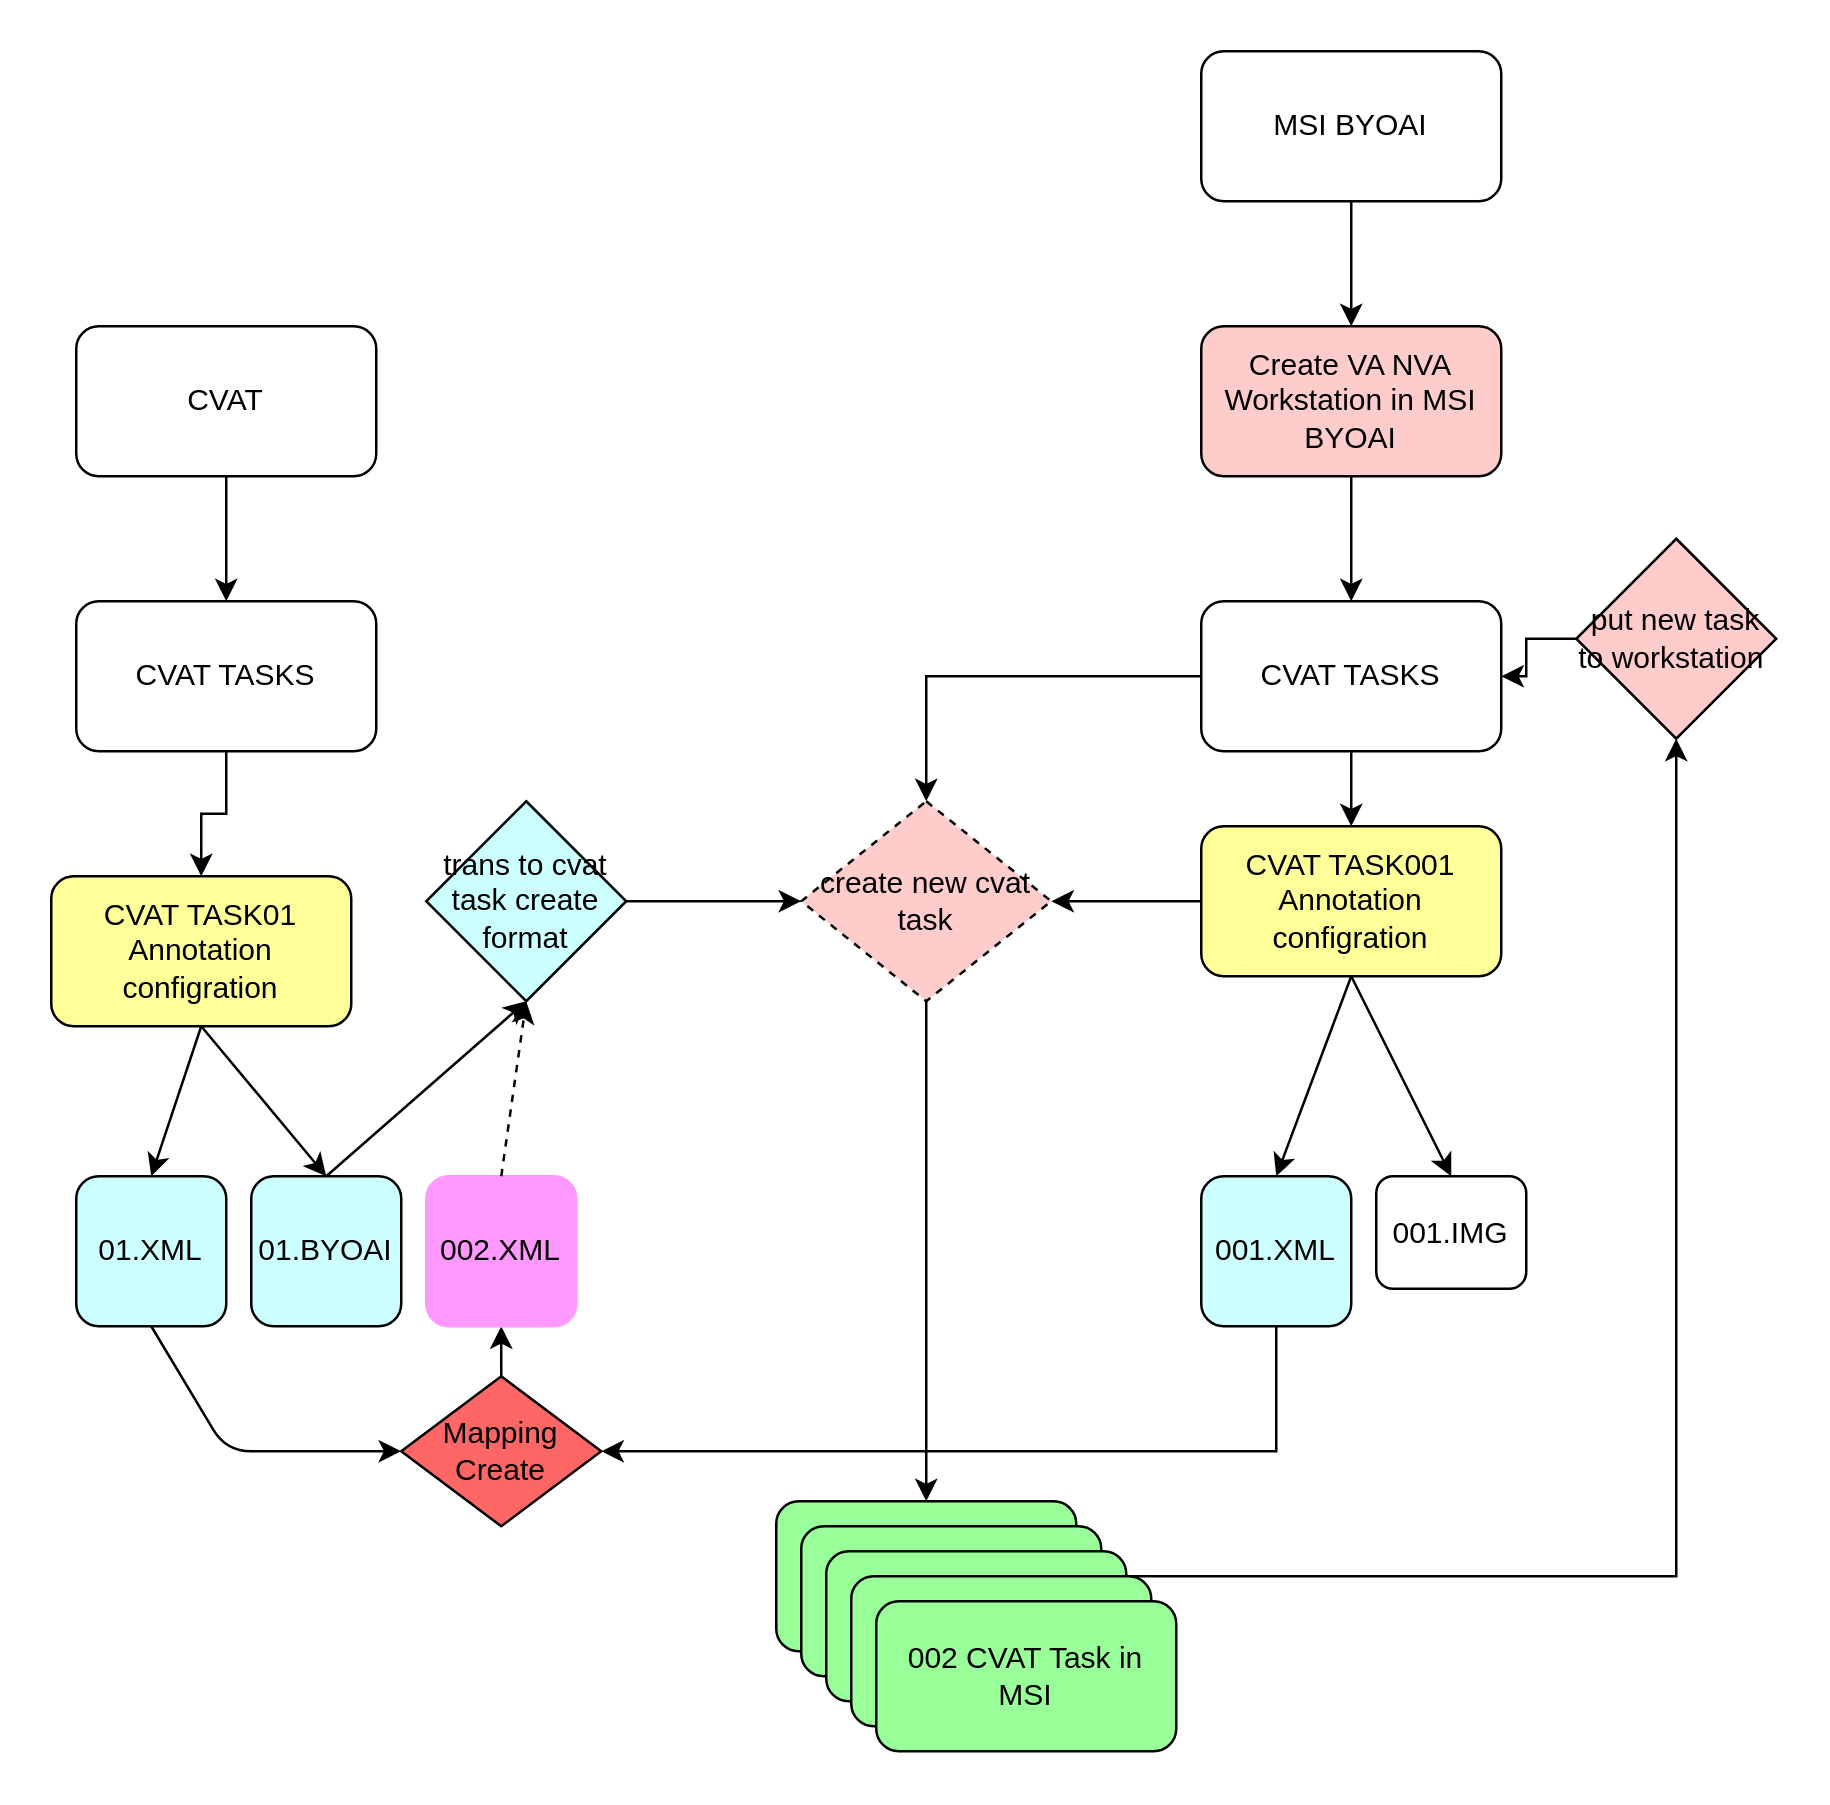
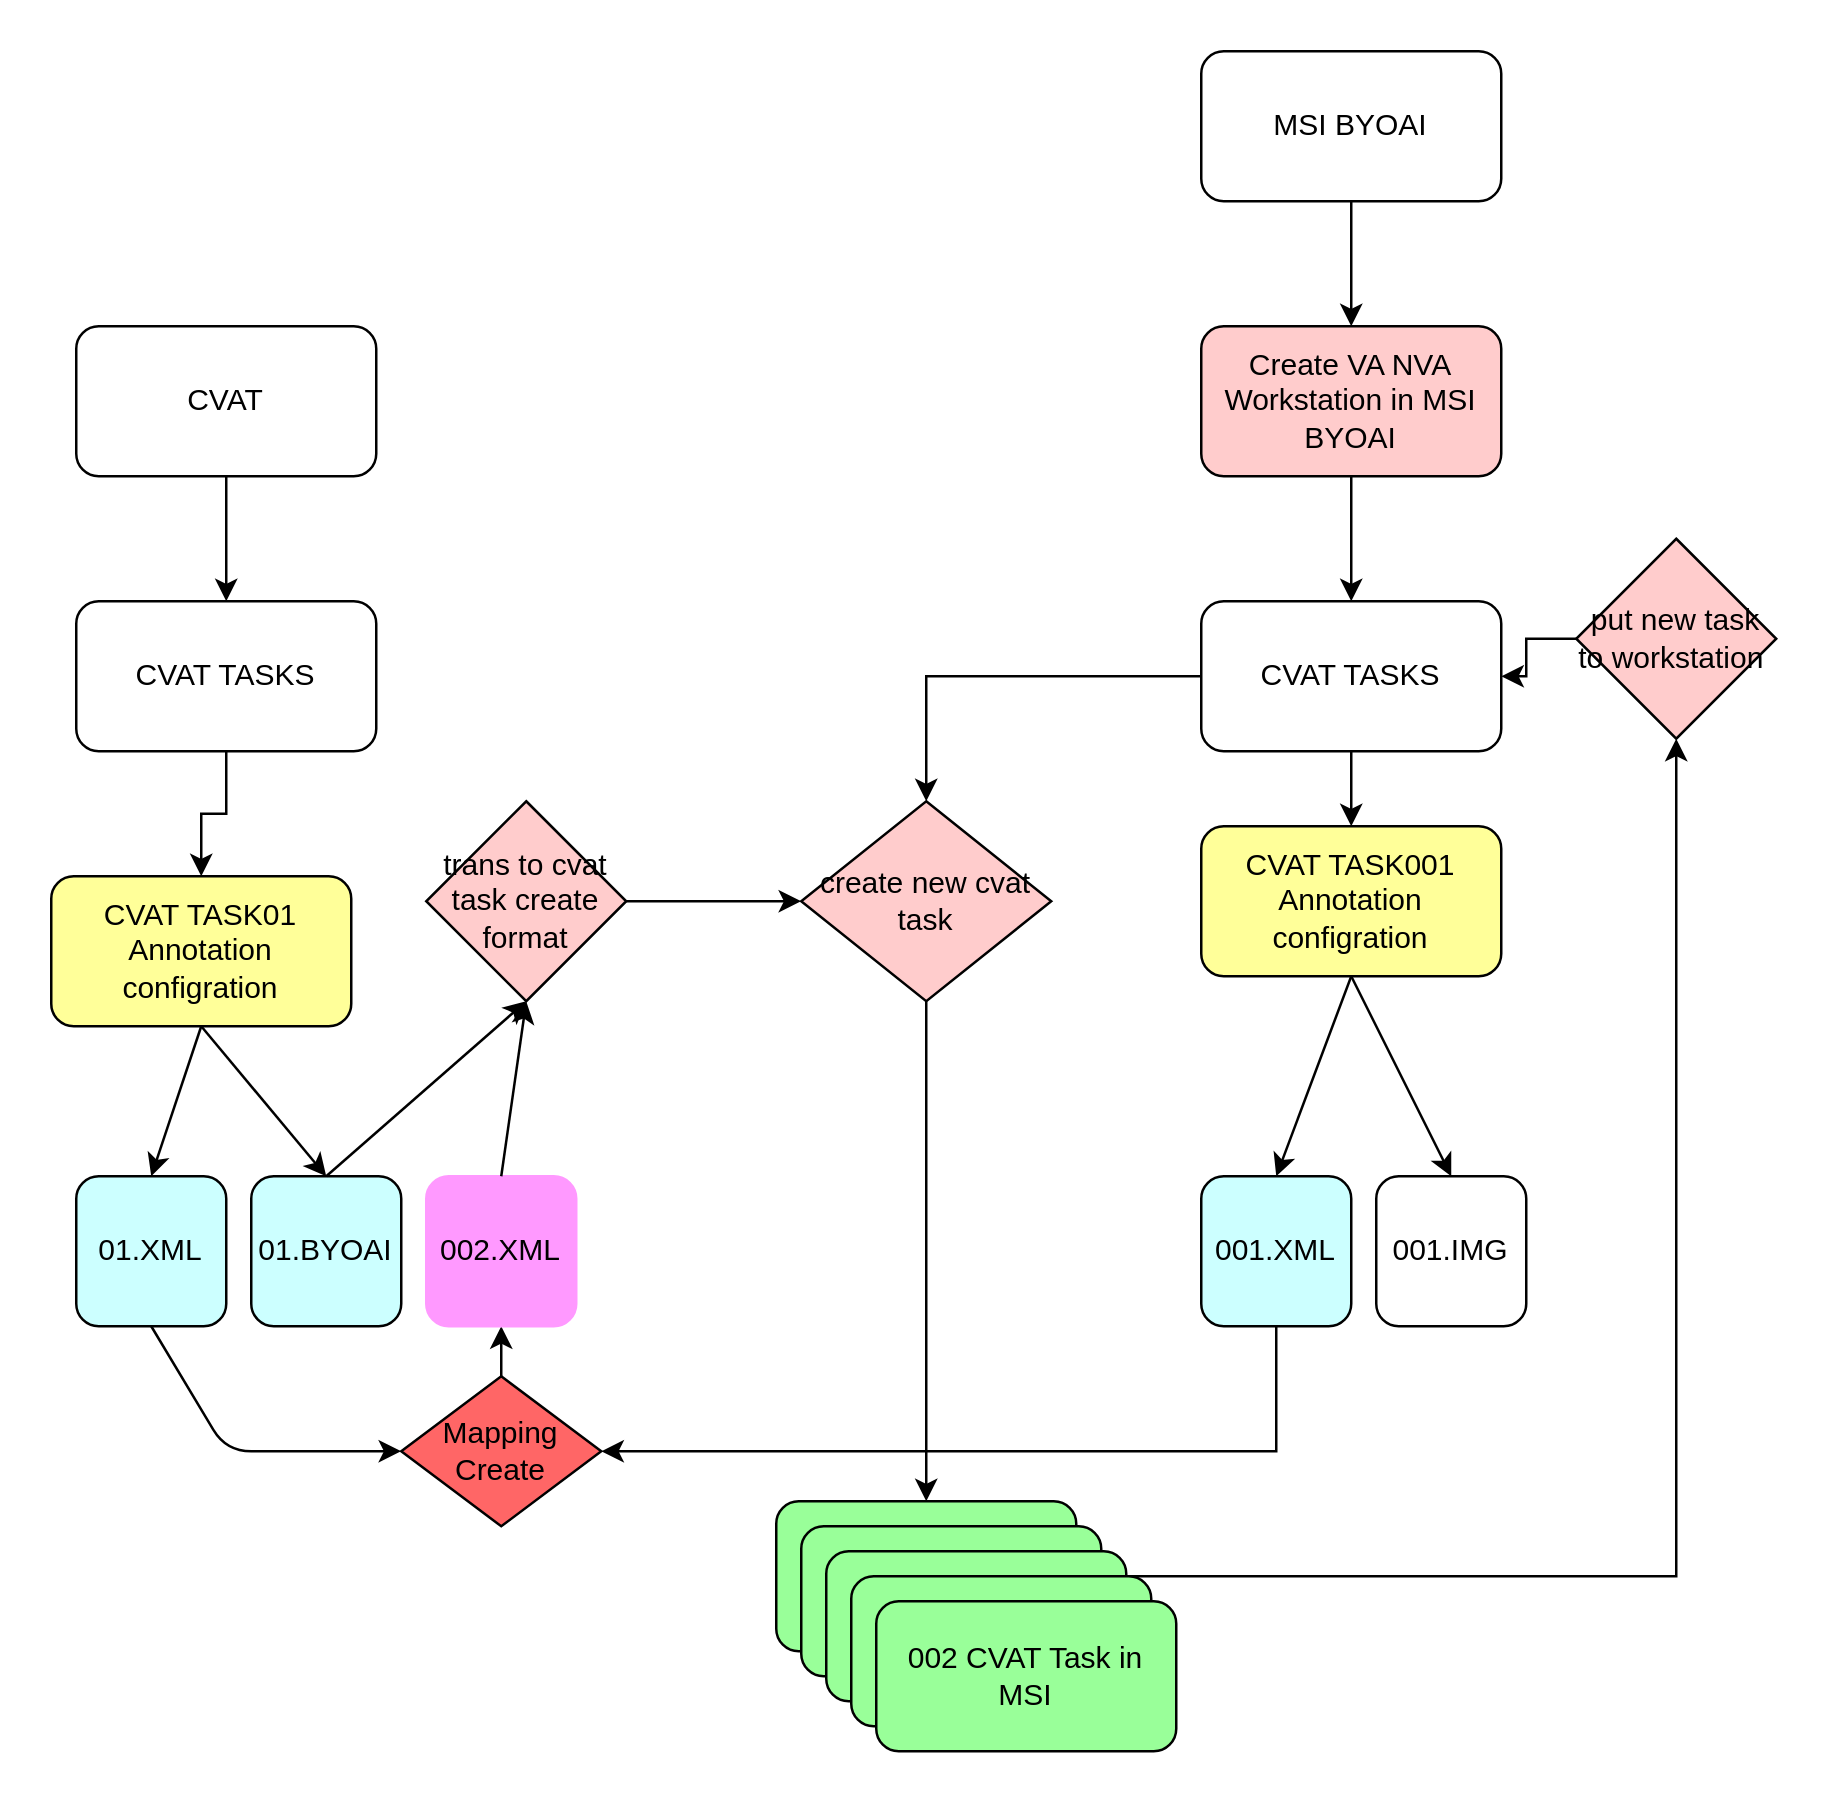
  <mxCell id="0" />
  <mxCell id="1" parent="0" />
  <mxCell id="2" value="Create VA NVA Workstation in MSI BYOAI" style="rounded=1;whiteSpace=wrap;html=1;fillColor=#FFCCCC;" vertex="1" parent="1"><mxGeometry x="480" y="130" width="120" height="60" as="geometry" /></mxCell>
  <mxCell id="3" style="edgeStyle=orthogonalEdgeStyle;rounded=0;orthogonalLoop=1;jettySize=auto;html=1;entryX=0.5;entryY=0;entryDx=0;entryDy=0;" edge="1" parent="1" source="5" target="8"><mxGeometry relative="1" as="geometry" /></mxCell>
  <mxCell id="4" style="edgeStyle=orthogonalEdgeStyle;rounded=0;orthogonalLoop=1;jettySize=auto;html=1;entryX=0.5;entryY=0;entryDx=0;entryDy=0;" edge="1" parent="1" source="5" target="20"><mxGeometry relative="1" as="geometry"><mxPoint x="310" y="470" as="targetPoint" /></mxGeometry></mxCell>
  <mxCell id="5" value="CVAT TASKS" style="rounded=1;whiteSpace=wrap;html=1;" vertex="1" parent="1"><mxGeometry x="480" y="240" width="120" height="60" as="geometry" /></mxCell>
  <mxCell id="6" value="" style="endArrow=classic;html=1;exitX=0.5;exitY=1;exitDx=0;exitDy=0;entryX=0.5;entryY=0;entryDx=0;entryDy=0;" edge="1" parent="1" source="2" target="5"><mxGeometry width="50" height="50" relative="1" as="geometry"><mxPoint x="310" y="110" as="sourcePoint" /><mxPoint x="360" y="60" as="targetPoint" /></mxGeometry></mxCell>
- <mxCell id="7" style="edgeStyle=orthogonalEdgeStyle;rounded=0;orthogonalLoop=1;jettySize=auto;html=1;entryX=1;entryY=0.5;entryDx=0;entryDy=0;" edge="1" parent="1" source="8" target="20"><mxGeometry relative="1" as="geometry" /></mxCell>
  <mxCell id="8" value="CVAT TASK001&lt;br&gt;Annotation configration" style="rounded=1;whiteSpace=wrap;html=1;fillColor=#FFFF99;" vertex="1" parent="1"><mxGeometry x="480" y="330" width="120" height="60" as="geometry" /></mxCell>
  <mxCell id="9" style="edgeStyle=orthogonalEdgeStyle;rounded=0;orthogonalLoop=1;jettySize=auto;html=1;entryX=0.5;entryY=0;entryDx=0;entryDy=0;" edge="1" parent="1" source="10" target="12"><mxGeometry relative="1" as="geometry" /></mxCell>
  <mxCell id="10" value="CVAT" style="rounded=1;whiteSpace=wrap;html=1;" vertex="1" parent="1"><mxGeometry x="30" y="130" width="120" height="60" as="geometry" /></mxCell>
  <mxCell id="11" style="edgeStyle=orthogonalEdgeStyle;rounded=0;orthogonalLoop=1;jettySize=auto;html=1;entryX=0.5;entryY=0;entryDx=0;entryDy=0;" edge="1" parent="1" source="12" target="13"><mxGeometry relative="1" as="geometry" /></mxCell>
  <mxCell id="12" value="CVAT TASKS" style="rounded=1;whiteSpace=wrap;html=1;" vertex="1" parent="1"><mxGeometry x="30" y="240" width="120" height="60" as="geometry" /></mxCell>
  <mxCell id="13" value="CVAT TASK01&lt;br&gt;Annotation configration" style="rounded=1;whiteSpace=wrap;html=1;fillColor=#FFFF99;" vertex="1" parent="1"><mxGeometry x="20" y="350" width="120" height="60" as="geometry" /></mxCell>
  <mxCell id="14" value="" style="endArrow=classic;html=1;exitX=0.5;exitY=1;exitDx=0;exitDy=0;entryX=0.5;entryY=0;entryDx=0;entryDy=0;" edge="1" parent="1" source="8" target="16"><mxGeometry width="50" height="50" relative="1" as="geometry"><mxPoint x="310" y="250" as="sourcePoint" /><mxPoint x="540" y="460" as="targetPoint" /></mxGeometry></mxCell>
  <mxCell id="15" style="edgeStyle=orthogonalEdgeStyle;rounded=0;orthogonalLoop=1;jettySize=auto;html=1;entryX=1;entryY=0.5;entryDx=0;entryDy=0;" edge="1" parent="1" source="16" target="21"><mxGeometry relative="1" as="geometry"><Array as="points"><mxPoint x="510" y="580" /></Array></mxGeometry></mxCell>
  <mxCell id="16" value="001.XML" style="rounded=1;whiteSpace=wrap;html=1;fillColor=#CCFFFF;" vertex="1" parent="1"><mxGeometry x="480" y="470" width="60" height="60" as="geometry" /></mxCell>
  <mxCell id="17" value="01.XML" style="rounded=1;whiteSpace=wrap;html=1;fillColor=#CCFFFF;" vertex="1" parent="1"><mxGeometry x="30" y="470" width="60" height="60" as="geometry" /></mxCell>
  <mxCell id="18" value="" style="endArrow=classic;html=1;exitX=0.5;exitY=0;exitDx=0;exitDy=0;entryX=0.5;entryY=1;entryDx=0;entryDy=0;" edge="1" parent="1" source="21" target="19"><mxGeometry width="50" height="50" relative="1" as="geometry"><mxPoint x="310" y="430" as="sourcePoint" /><mxPoint x="210" y="500" as="targetPoint" /><Array as="points" /></mxGeometry></mxCell>
  <mxCell id="19" value="002.XML" style="rounded=1;whiteSpace=wrap;html=1;fillColor=#FF99FF;strokeColor=#FF99FF;" vertex="1" parent="1"><mxGeometry x="170" y="470" width="60" height="60" as="geometry" /></mxCell>
- <mxCell id="20" value="create new cvat task" style="rhombus;whiteSpace=wrap;html=1;fillColor=#FFCCCC;dashed=1;" vertex="1" parent="1"><mxGeometry x="320" y="320" width="100" height="80" as="geometry" /></mxCell>
+ <mxCell id="20" value="create new cvat task" style="rhombus;whiteSpace=wrap;html=1;fillColor=#FFCCCC;" vertex="1" parent="1"><mxGeometry x="320" y="320" width="100" height="80" as="geometry" /></mxCell>
  <mxCell id="21" value="Mapping&lt;br&gt;Create" style="rhombus;whiteSpace=wrap;html=1;fillColor=#FF6666;" vertex="1" parent="1"><mxGeometry x="160" y="550" width="80" height="60" as="geometry" /></mxCell>
  <mxCell id="22" value="" style="endArrow=classic;html=1;exitX=0.5;exitY=1;exitDx=0;exitDy=0;entryX=0;entryY=0.5;entryDx=0;entryDy=0;" edge="1" parent="1" source="17" target="21"><mxGeometry width="50" height="50" relative="1" as="geometry"><mxPoint x="310" y="470" as="sourcePoint" /><mxPoint x="360" y="420" as="targetPoint" /><Array as="points"><mxPoint x="90" y="580" /></Array></mxGeometry></mxCell>
  <mxCell id="23" value="01.BYOAI" style="rounded=1;whiteSpace=wrap;html=1;fillColor=#CCFFFF;" vertex="1" parent="1"><mxGeometry x="100" y="470" width="60" height="60" as="geometry" /></mxCell>
  <mxCell id="24" value="" style="endArrow=classic;html=1;exitX=0.5;exitY=1;exitDx=0;exitDy=0;entryX=0.5;entryY=0;entryDx=0;entryDy=0;" edge="1" parent="1" source="13" target="17"><mxGeometry width="50" height="50" relative="1" as="geometry"><mxPoint x="310" y="400" as="sourcePoint" /><mxPoint x="360" y="350" as="targetPoint" /></mxGeometry></mxCell>
  <mxCell id="25" value="" style="endArrow=classic;html=1;exitX=0.5;exitY=1;exitDx=0;exitDy=0;entryX=0.5;entryY=0;entryDx=0;entryDy=0;" edge="1" parent="1" source="13" target="23"><mxGeometry width="50" height="50" relative="1" as="geometry"><mxPoint x="310" y="400" as="sourcePoint" /><mxPoint x="360" y="350" as="targetPoint" /></mxGeometry></mxCell>
  <mxCell id="26" value="" style="endArrow=classic;html=1;exitX=0.5;exitY=1;exitDx=0;exitDy=0;entryX=0.5;entryY=0;entryDx=0;entryDy=0;" edge="1" parent="1" source="8" target="27"><mxGeometry width="50" height="50" relative="1" as="geometry"><mxPoint x="310" y="400" as="sourcePoint" /><mxPoint x="620" y="470" as="targetPoint" /></mxGeometry></mxCell>
- <mxCell id="27" value="001.IMG" style="rounded=1;whiteSpace=wrap;html=1;" vertex="1" parent="1"><mxGeometry x="550" y="470" width="60" height="45" as="geometry" /></mxCell>
+ <mxCell id="27" value="001.IMG" style="rounded=1;whiteSpace=wrap;html=1;" vertex="1" parent="1"><mxGeometry x="550" y="470" width="60" height="60" as="geometry" /></mxCell>
  <mxCell id="28" value="" style="endArrow=classic;html=1;exitX=0.5;exitY=1;exitDx=0;exitDy=0;" edge="1" parent="1" source="20" target="30"><mxGeometry width="50" height="50" relative="1" as="geometry"><mxPoint x="310" y="400" as="sourcePoint" /><mxPoint x="300" y="660" as="targetPoint" /></mxGeometry></mxCell>
  <mxCell id="29" style="edgeStyle=orthogonalEdgeStyle;rounded=0;orthogonalLoop=1;jettySize=auto;html=1;entryX=0.5;entryY=1;entryDx=0;entryDy=0;" edge="1" parent="1" source="30" target="38"><mxGeometry relative="1" as="geometry"><Array as="points"><mxPoint x="670" y="630" /></Array></mxGeometry></mxCell>
  <mxCell id="30" value="002 CVAT Task in MSI" style="rounded=1;whiteSpace=wrap;html=1;fillColor=#99FF99;" vertex="1" parent="1"><mxGeometry x="310" y="600" width="120" height="60" as="geometry" /></mxCell>
  <mxCell id="31" style="edgeStyle=orthogonalEdgeStyle;rounded=0;orthogonalLoop=1;jettySize=auto;html=1;entryX=0.5;entryY=0;entryDx=0;entryDy=0;" edge="1" parent="1" source="32" target="2"><mxGeometry relative="1" as="geometry" /></mxCell>
  <mxCell id="32" value="MSI BYOAI" style="rounded=1;whiteSpace=wrap;html=1;fillColor=none;" vertex="1" parent="1"><mxGeometry x="480" y="20" width="120" height="60" as="geometry" /></mxCell>
  <mxCell id="33" value="" style="endArrow=classic;html=1;exitX=0.5;exitY=0;exitDx=0;exitDy=0;entryX=0.5;entryY=1;entryDx=0;entryDy=0;" edge="1" parent="1" source="23" target="36"><mxGeometry width="50" height="50" relative="1" as="geometry"><mxPoint x="310" y="410" as="sourcePoint" /><mxPoint x="180" y="400" as="targetPoint" /></mxGeometry></mxCell>
- <mxCell id="34" value="" style="endArrow=classic;html=1;exitX=0.5;exitY=0;exitDx=0;exitDy=0;entryX=0.5;entryY=1;entryDx=0;entryDy=0;dashed=1;" edge="1" parent="1" source="19" target="36"><mxGeometry width="50" height="50" relative="1" as="geometry"><mxPoint x="310" y="410" as="sourcePoint" /><mxPoint x="210" y="440" as="targetPoint" /></mxGeometry></mxCell>
+ <mxCell id="34" value="" style="endArrow=classic;html=1;exitX=0.5;exitY=0;exitDx=0;exitDy=0;entryX=0.5;entryY=1;entryDx=0;entryDy=0;" edge="1" parent="1" source="19" target="36"><mxGeometry width="50" height="50" relative="1" as="geometry"><mxPoint x="310" y="410" as="sourcePoint" /><mxPoint x="210" y="440" as="targetPoint" /></mxGeometry></mxCell>
  <mxCell id="35" style="edgeStyle=orthogonalEdgeStyle;rounded=0;orthogonalLoop=1;jettySize=auto;html=1;entryX=0;entryY=0.5;entryDx=0;entryDy=0;" edge="1" parent="1" source="36" target="20"><mxGeometry relative="1" as="geometry" /></mxCell>
- <mxCell id="36" value="trans to cvat task create format" style="rhombus;whiteSpace=wrap;html=1;fillColor=#ccffff;" vertex="1" parent="1"><mxGeometry x="170" y="320" width="80" height="80" as="geometry" /></mxCell>
+ <mxCell id="36" value="trans to cvat task create format" style="rhombus;whiteSpace=wrap;html=1;fillColor=#FFCCCC;" vertex="1" parent="1"><mxGeometry x="170" y="320" width="80" height="80" as="geometry" /></mxCell>
  <mxCell id="37" style="edgeStyle=orthogonalEdgeStyle;rounded=0;orthogonalLoop=1;jettySize=auto;html=1;entryX=1;entryY=0.5;entryDx=0;entryDy=0;" edge="1" parent="1" source="38" target="5"><mxGeometry relative="1" as="geometry" /></mxCell>
  <mxCell id="38" value="put new task to workstation&amp;nbsp;" style="rhombus;whiteSpace=wrap;html=1;strokeColor=#000000;fillColor=#FFCCCC;" vertex="1" parent="1"><mxGeometry x="630" y="215" width="80" height="80" as="geometry" /></mxCell>
  <mxCell id="39" value="002 CVAT Task in MSI" style="rounded=1;whiteSpace=wrap;html=1;fillColor=#99FF99;" vertex="1" parent="1"><mxGeometry x="320" y="610" width="120" height="60" as="geometry" /></mxCell>
  <mxCell id="40" value="002 CVAT Task in MSI" style="rounded=1;whiteSpace=wrap;html=1;fillColor=#99FF99;" vertex="1" parent="1"><mxGeometry x="330" y="620" width="120" height="60" as="geometry" /></mxCell>
  <mxCell id="41" value="002 CVAT Task in MSI" style="rounded=1;whiteSpace=wrap;html=1;fillColor=#99FF99;" vertex="1" parent="1"><mxGeometry x="340" y="630" width="120" height="60" as="geometry" /></mxCell>
  <mxCell id="42" value="002 CVAT Task in MSI" style="rounded=1;whiteSpace=wrap;html=1;fillColor=#99FF99;" vertex="1" parent="1"><mxGeometry x="350" y="640" width="120" height="60" as="geometry" /></mxCell>
